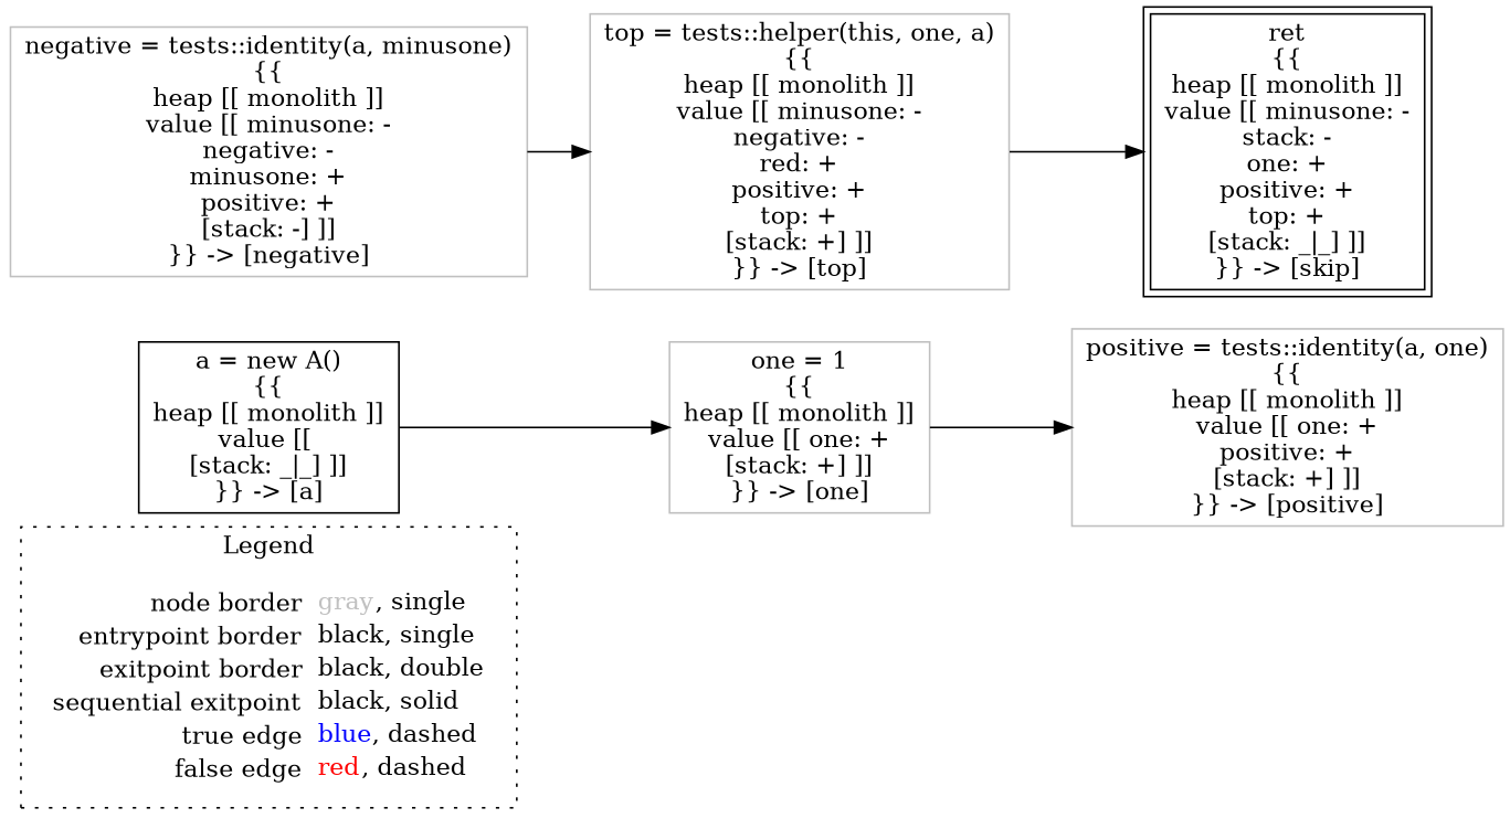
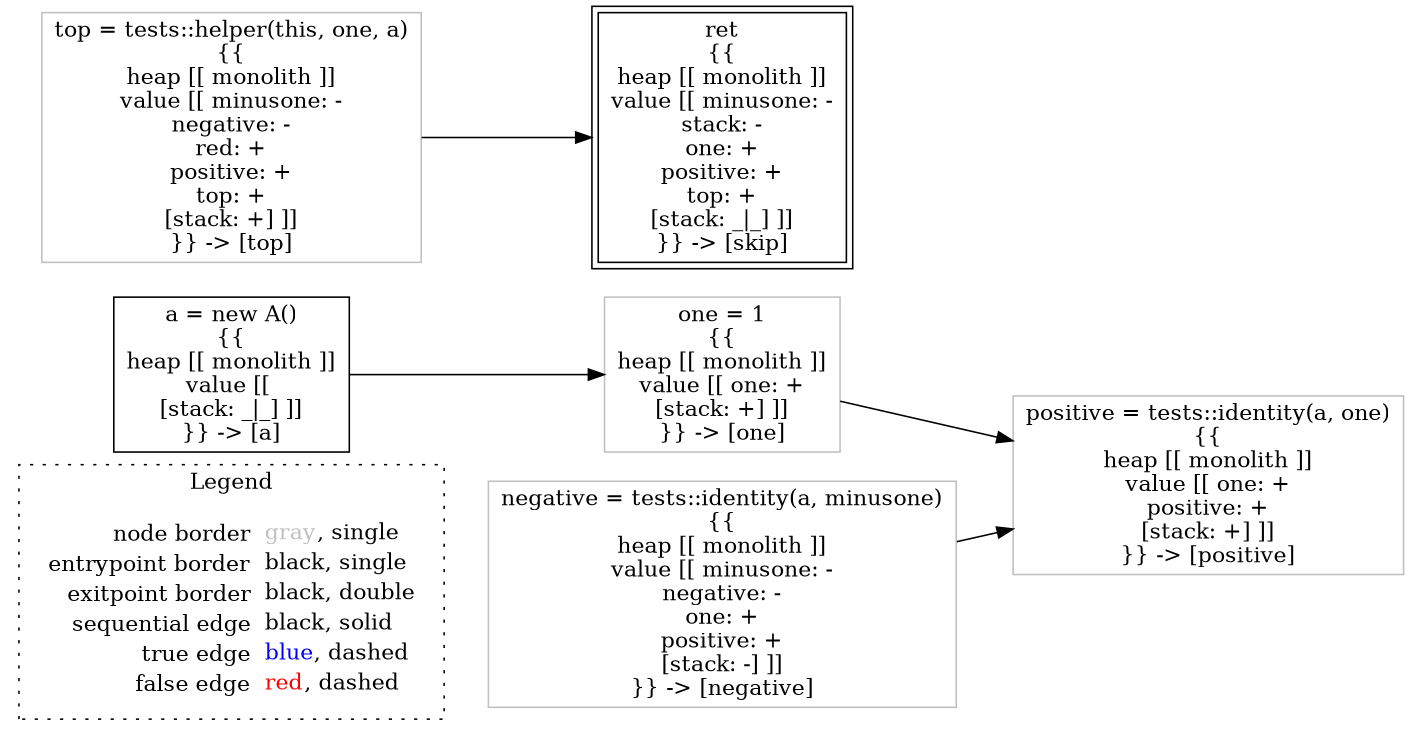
  digraph {
    rankdir=LR
    node [shape=rect color=gray]
    edge [color=black]
-   n1 [label=<<table border="0" cellpadding="2" cellspacing="0" cellborder="0"><tr><td align="right">node border&nbsp;</td><td align="left"><font color="gray">gray</font>, single</td></tr><tr><td align="right">entrypoint border&nbsp;</td><td align="left"><font color="black">black</font>, single</td></tr><tr><td align="right">exitpoint border&nbsp;</td><td align="left"><font color="black">black</font>, double</td></tr><tr><td align="right">sequential exitpoint&nbsp;</td><td align="left"><font color="black">black</font>, solid</td></tr><tr><td align="right">true edge&nbsp;</td><td align="left"><font color="blue">blue</font>, dashed</td></tr><tr><td align="right">false edge&nbsp;</td><td align="left"><font color="red">red</font>, dashed</td></tr></table>> shape=plaintext color=""]
+   n1 [label=<<table border="0" cellpadding="2" cellspacing="0" cellborder="0"><tr><td align="right">node border&nbsp;</td><td align="left"><font color="gray">gray</font>, single</td></tr><tr><td align="right">entrypoint border&nbsp;</td><td align="left"><font color="black">black</font>, single</td></tr><tr><td align="right">exitpoint border&nbsp;</td><td align="left"><font color="black">black</font>, double</td></tr><tr><td align="right">sequential edge&nbsp;</td><td align="left"><font color="black">black</font>, solid</td></tr><tr><td align="right">true edge&nbsp;</td><td align="left"><font color="blue">blue</font>, dashed</td></tr><tr><td align="right">false edge&nbsp;</td><td align="left"><font color="red">red</font>, dashed</td></tr></table>> shape=plaintext color=""]
    n2 [color=black label=<a = new A()<BR/>{{<BR/>heap [[ monolith ]]<BR/>value [[ <BR/>[stack: _|_] ]]<BR/>}} -&gt; [a]>]
    n3 [label=<one = 1<BR/>{{<BR/>heap [[ monolith ]]<BR/>value [[ one: +<BR/>[stack: +] ]]<BR/>}} -&gt; [one]>]
    n4 [label=<positive = tests::identity(a, one)<BR/>{{<BR/>heap [[ monolith ]]<BR/>value [[ one: +<BR/>positive: +<BR/>[stack: +] ]]<BR/>}} -&gt; [positive]>]
-   n5 [label=<negative = tests::identity(a, minusone)<BR/>{{<BR/>heap [[ monolith ]]<BR/>value [[ minusone: -<BR/>negative: -<BR/>minusone: +<BR/>positive: +<BR/>[stack: -] ]]<BR/>}} -&gt; [negative]>]
+   n5 [label=<negative = tests::identity(a, minusone)<BR/>{{<BR/>heap [[ monolith ]]<BR/>value [[ minusone: -<BR/>negative: -<BR/>one: +<BR/>positive: +<BR/>[stack: -] ]]<BR/>}} -&gt; [negative]>]
    n6 [label=<top = tests::helper(this, one, a)<BR/>{{<BR/>heap [[ monolith ]]<BR/>value [[ minusone: -<BR/>negative: -<BR/>red: +<BR/>positive: +<BR/>top: +<BR/>[stack: +] ]]<BR/>}} -&gt; [top]>]
    n7 [color=black label=<ret<BR/>{{<BR/>heap [[ monolith ]]<BR/>value [[ minusone: -<BR/>stack: -<BR/>one: +<BR/>positive: +<BR/>top: +<BR/>[stack: _|_] ]]<BR/>}} -&gt; [skip]> peripheries=2]
    subgraph cluster_1 {
      label=Legend
      style=dotted
      n1
    }
    n2 -> n3
    n3 -> n4
-   n5 -> n6
+   n5 -> n4
    n6 -> n7
  }
